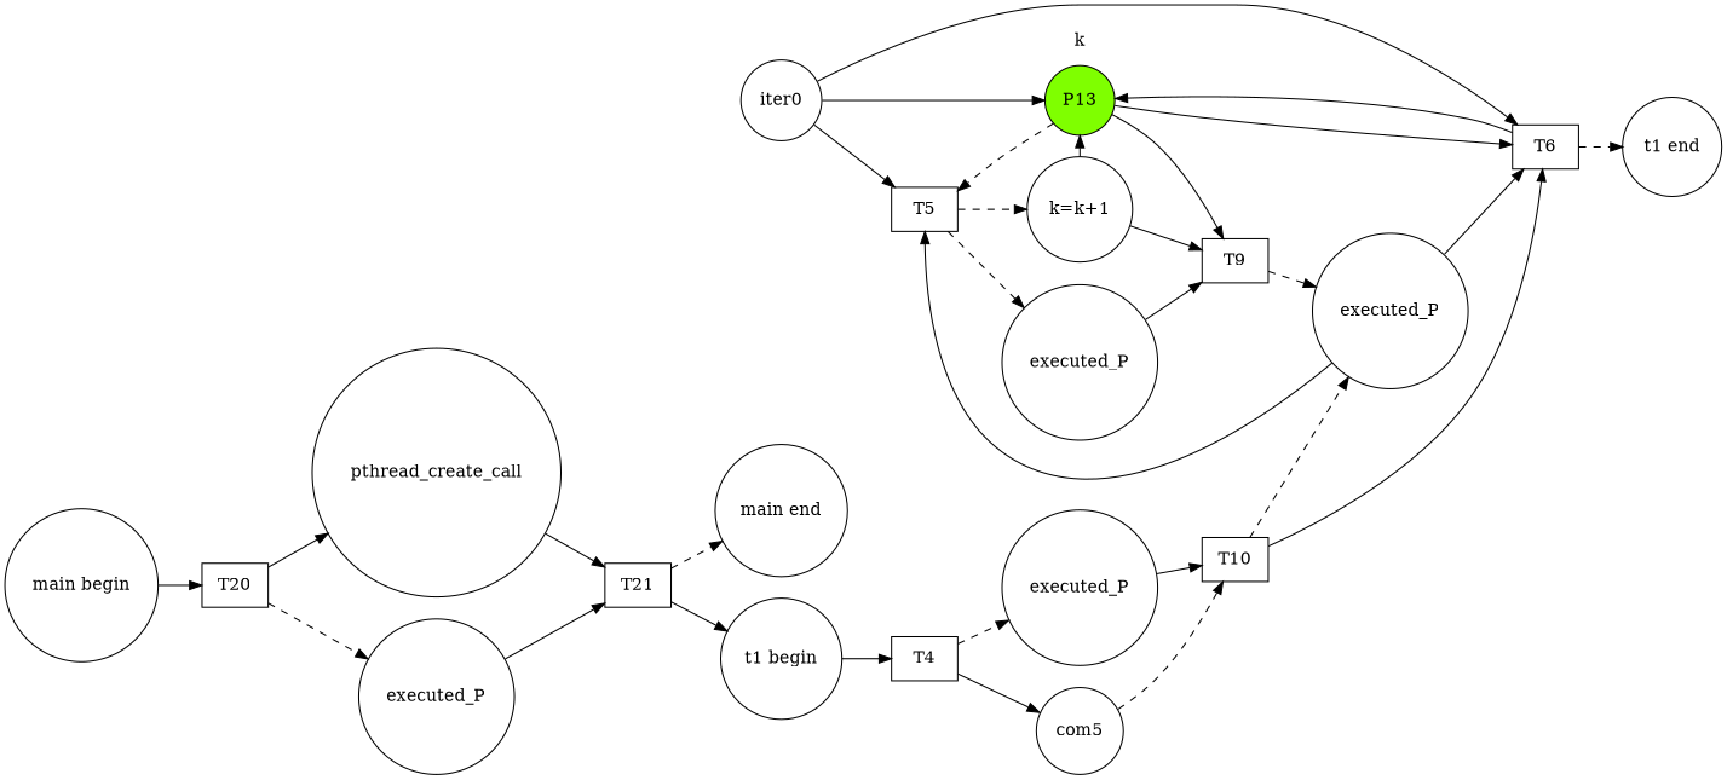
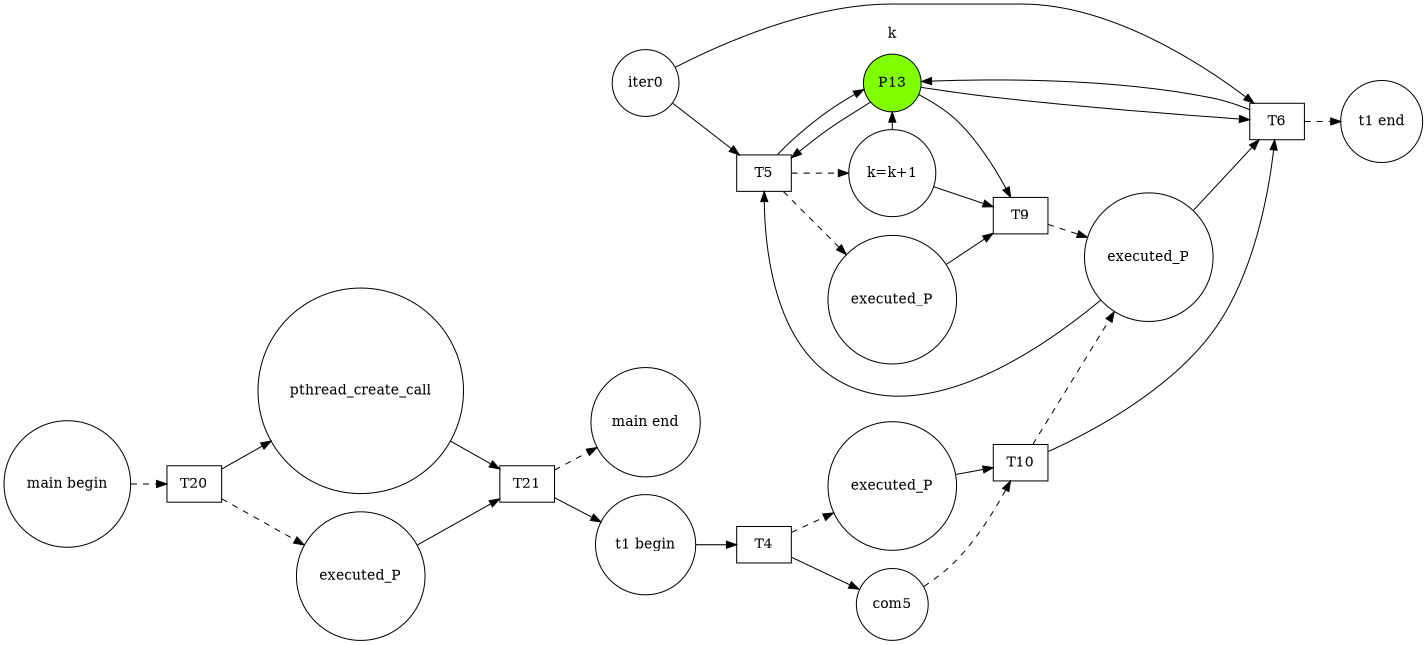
  digraph {
    rankdir=LR
    node [shape=circle]
    P13 [color=black fillcolor=chartreuse style=filled]
    T5 [shape=box]
    T6 [shape=box]
    T9 [shape=box]
    n5 [label="t1 begin"]
    T4 [shape=box]
    n7 [label=com5]
    n8 [label=executed_P]
    n9 [label="t1 end"]
    n10 [label="k=k+1"]
    n11 [label=executed_P]
    n12 [label=executed_P]
    n13 [label=iter0]
    T10 [shape=box]
    n15 [label="main begin"]
    T20 [shape=box]
    n17 [label=pthread_create_call]
    n18 [label=executed_P]
    n19 [label="main end"]
    T21 [shape=box]
    subgraph cluster_1 {
      color=white
      label=k
      P13
    }
-   P13 -> T5 [style=dashed]
+   P13 -> T5
    P13 -> T6
    P13 -> T9
-   n13 -> P13
+   T5 -> P13
    T5 -> n10 [style=dashed]
    T5 -> n11 [style=dashed]
    T6 -> P13
    T6 -> n9 [style=dashed]
    T9 -> n12 [style=dashed]
    n5 -> T4
    T4 -> n7
    T4 -> n8 [style=dashed]
    n7 -> T10 [style=dashed]
    n8 -> T10
    n10 -> P13
    n10 -> T9
    n11 -> T9
    n12 -> T5
    n12 -> T6
    n13 -> T5
    n13 -> T6
    T10 -> T6
    T10 -> n12 [style=dashed]
-   n15 -> T20
+   n15 -> T20 [style=dashed]
    T20 -> n17
    T20 -> n18 [style=dashed]
    n17 -> T21
    n18 -> T21
    T21 -> n5
    T21 -> n19 [style=dashed]
  }
